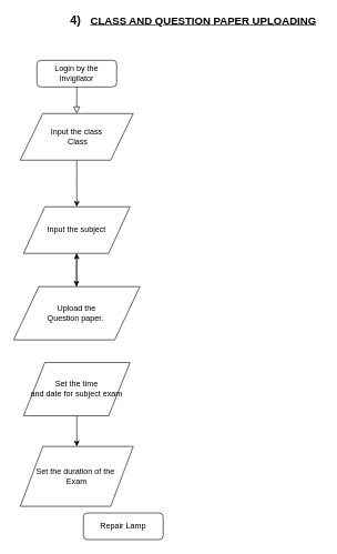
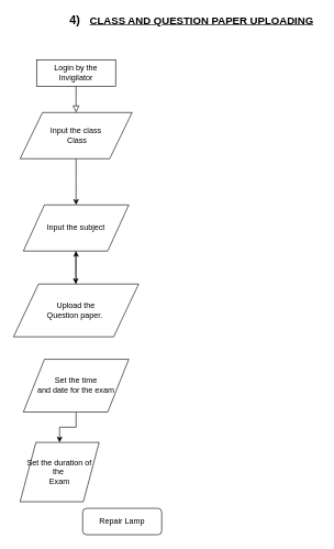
  <mxCell id="0" />
  <mxCell id="1" parent="0" />
  <mxCell id="2" value="" style="rounded=0;html=1;jettySize=auto;orthogonalLoop=1;fontSize=11;endArrow=block;endFill=0;endSize=8;strokeWidth=1;shadow=0;labelBackgroundColor=none;edgeStyle=orthogonalEdgeStyle;" parent="1" source="3" edge="1"><mxGeometry relative="1" as="geometry"><mxPoint x="115" y="170" as="targetPoint" /></mxGeometry></mxCell>
- <mxCell id="3" value="Login by the Invigilator" style="rounded=1;whiteSpace=wrap;html=1;fontSize=12;glass=0;strokeWidth=1;shadow=0;" parent="1" vertex="1"><mxGeometry x="55" y="90" width="120" height="40" as="geometry" /></mxCell>
+ <mxCell id="3" value="Login by the Invigilator" style="whiteSpace=wrap;html=1;fontSize=12;glass=0;strokeWidth=1;shadow=0;rounded=0;" parent="1" vertex="1"><mxGeometry x="55" y="90" width="120" height="40" as="geometry" /></mxCell>
  <mxCell id="4" value="Repair Lamp" style="rounded=1;whiteSpace=wrap;html=1;fontSize=12;glass=0;strokeWidth=1;shadow=0;" parent="1" vertex="1"><mxGeometry x="125" y="770" width="120" height="40" as="geometry" /></mxCell>
  <mxCell id="5" value="" style="endArrow=classic;html=1;" edge="1" parent="1"><mxGeometry width="50" height="50" relative="1" as="geometry"><mxPoint x="114.5" y="370" as="sourcePoint" /><mxPoint x="114.5" y="430" as="targetPoint" /></mxGeometry></mxCell>
  <mxCell id="6" value="&lt;span style=&quot;font-size: 18px&quot;&gt;&lt;b&gt;4)&amp;nbsp;&amp;nbsp;&lt;/b&gt;&lt;/span&gt;&lt;font size=&quot;3&quot;&gt;&amp;nbsp;&lt;b&gt;&lt;u&gt;CLASS AND QUESTION PAPER UPLOADING&lt;/u&gt;&lt;/b&gt;&lt;/font&gt;" style="text;html=1;align=center;verticalAlign=middle;resizable=0;points=[];autosize=1;" vertex="1" parent="1"><mxGeometry x="95" y="20" width="390" height="20" as="geometry" /></mxCell>
  <mxCell id="7" value="" style="edgeStyle=orthogonalEdgeStyle;rounded=0;orthogonalLoop=1;jettySize=auto;html=1;" edge="1" parent="1" source="8"><mxGeometry relative="1" as="geometry"><mxPoint x="115" y="310" as="targetPoint" /></mxGeometry></mxCell>
  <mxCell id="8" value="Input the class&lt;br&gt;&amp;nbsp;Class" style="shape=parallelogram;perimeter=parallelogramPerimeter;whiteSpace=wrap;html=1;" vertex="1" parent="1"><mxGeometry x="30" y="170" width="170" height="70" as="geometry" /></mxCell>
  <mxCell id="9" value="Input the subject" style="shape=parallelogram;perimeter=parallelogramPerimeter;whiteSpace=wrap;html=1;" vertex="1" parent="1"><mxGeometry x="35" y="310" width="160" height="70" as="geometry" /></mxCell>
  <mxCell id="10" value="" style="edgeStyle=orthogonalEdgeStyle;rounded=0;orthogonalLoop=1;jettySize=auto;html=1;" edge="1" parent="1" source="11" target="9"><mxGeometry relative="1" as="geometry" /></mxCell>
  <mxCell id="11" value="Upload the &lt;br&gt;Question paper.&amp;nbsp;" style="shape=parallelogram;perimeter=parallelogramPerimeter;whiteSpace=wrap;html=1;" vertex="1" parent="1"><mxGeometry x="20" y="430" width="190" height="80" as="geometry" /></mxCell>
  <mxCell id="12" value="" style="edgeStyle=orthogonalEdgeStyle;rounded=0;orthogonalLoop=1;jettySize=auto;html=1;" edge="1" parent="1" source="13" target="14"><mxGeometry relative="1" as="geometry" /></mxCell>
- <mxCell id="13" value="Set the time &lt;br&gt;and date for subject exam" style="shape=parallelogram;perimeter=parallelogramPerimeter;whiteSpace=wrap;html=1;" vertex="1" parent="1"><mxGeometry x="35" y="544" width="160" height="80" as="geometry" /></mxCell>
- <mxCell id="14" value="Set the duration of the&amp;nbsp;&lt;br&gt;Exam" style="shape=parallelogram;perimeter=parallelogramPerimeter;whiteSpace=wrap;html=1;" vertex="1" parent="1"><mxGeometry x="30" y="670" width="170" height="90" as="geometry" /></mxCell>
+ <mxCell id="13" value="Set the time &lt;br&gt;and date for the exam" style="shape=parallelogram;perimeter=parallelogramPerimeter;whiteSpace=wrap;html=1;" vertex="1" parent="1"><mxGeometry x="35" y="544" width="160" height="80" as="geometry" /></mxCell>
+ <mxCell id="14" value="Set the duration of the&amp;nbsp;&lt;br&gt;Exam" style="shape=parallelogram;perimeter=parallelogramPerimeter;whiteSpace=wrap;html=1;" vertex="1" parent="1"><mxGeometry x="30" y="670" width="120" height="90" as="geometry" /></mxCell>
